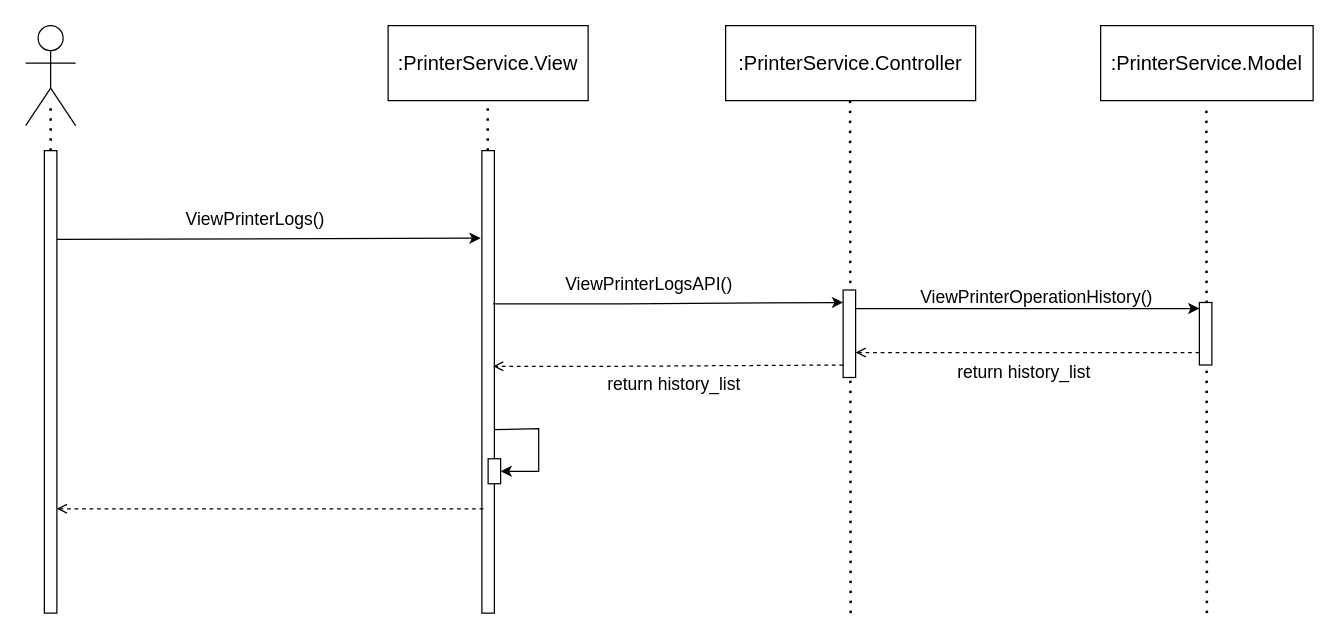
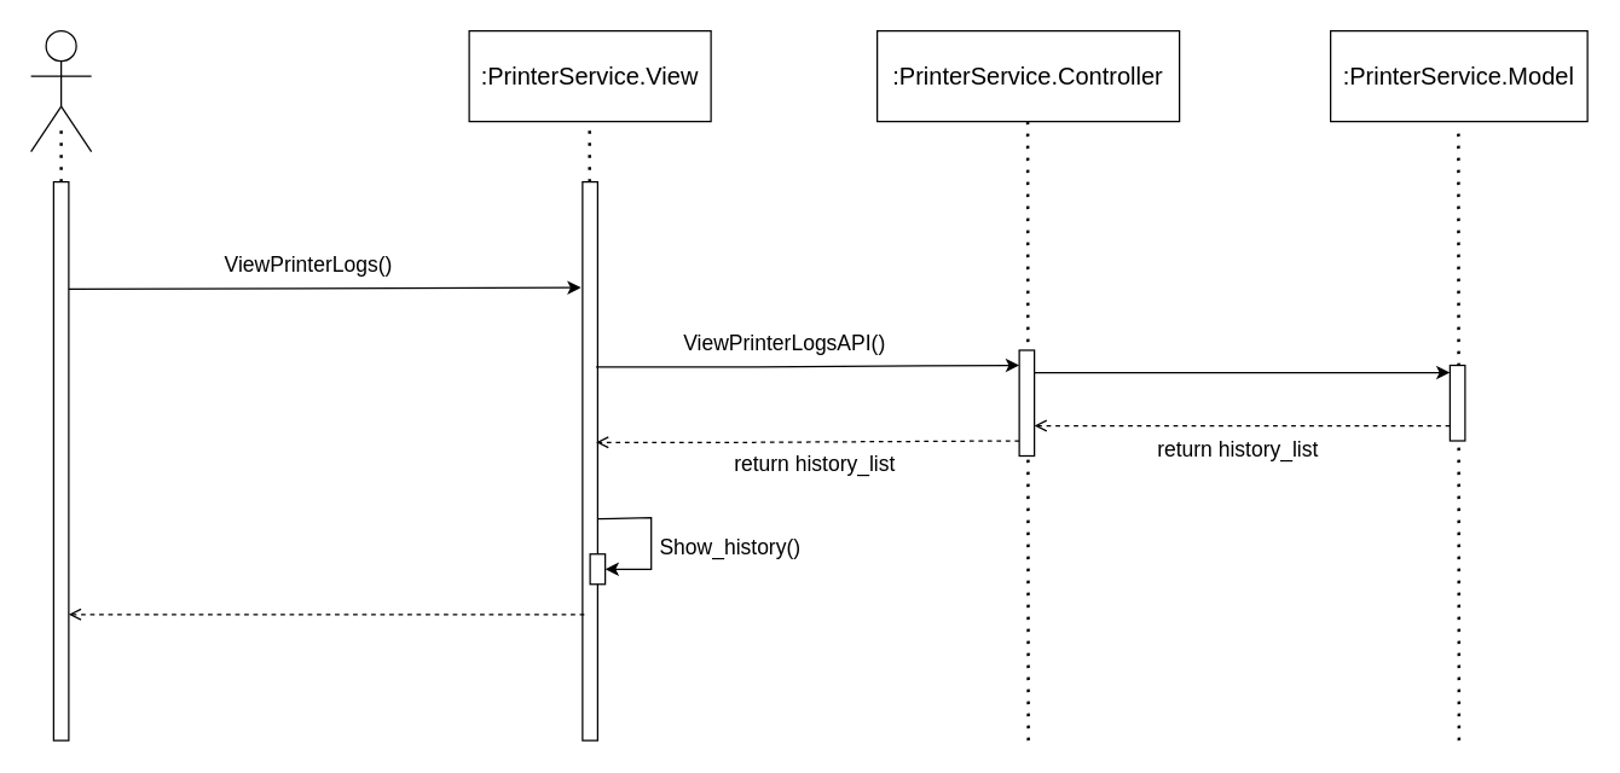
  <mxCell id="0" />
  <mxCell id="1" parent="0" />
  <mxCell id="2" value="" style="ellipse;whiteSpace=wrap;html=1;fillColor=#FFFFFF;" vertex="1" parent="1"><mxGeometry x="30" y="20" width="20" height="20" as="geometry" /></mxCell>
  <mxCell id="3" value="" style="endArrow=none;html=1;rounded=0;exitX=0.5;exitY=1;exitDx=0;exitDy=0;" edge="1" parent="1" source="2"><mxGeometry width="50" height="50" relative="1" as="geometry"><mxPoint x="200" y="80" as="sourcePoint" /><mxPoint x="40" y="70" as="targetPoint" /><Array as="points"><mxPoint x="40" y="70" /></Array></mxGeometry></mxCell>
  <mxCell id="4" value="" style="endArrow=none;html=1;rounded=0;" edge="1" parent="1"><mxGeometry width="50" height="50" relative="1" as="geometry"><mxPoint x="20" y="100" as="sourcePoint" /><mxPoint x="40" y="70" as="targetPoint" /></mxGeometry></mxCell>
  <mxCell id="5" value="" style="endArrow=none;html=1;rounded=0;" edge="1" parent="1"><mxGeometry width="50" height="50" relative="1" as="geometry"><mxPoint x="40" y="70" as="sourcePoint" /><mxPoint x="60" y="100" as="targetPoint" /></mxGeometry></mxCell>
  <mxCell id="6" value="" style="endArrow=none;html=1;rounded=0;" edge="1" parent="1"><mxGeometry width="50" height="50" relative="1" as="geometry"><mxPoint x="20" y="50" as="sourcePoint" /><mxPoint x="60" y="50" as="targetPoint" /></mxGeometry></mxCell>
  <mxCell id="7" value="&lt;font style=&quot;font-size: 16px;&quot;&gt;:PrinterService.View&lt;/font&gt;" style="rounded=0;whiteSpace=wrap;html=1;fillColor=default;" vertex="1" parent="1"><mxGeometry x="310" y="20" width="160" height="60" as="geometry" /></mxCell>
  <mxCell id="8" value="&lt;font style=&quot;font-size: 16px;&quot;&gt;:PrinterService.Controller&lt;/font&gt;" style="rounded=0;whiteSpace=wrap;html=1;fillColor=default;" vertex="1" parent="1"><mxGeometry x="580" y="20" width="200" height="60" as="geometry" /></mxCell>
  <mxCell id="9" value="&lt;font style=&quot;font-size: 16px;&quot;&gt;:PrinterService.Model&lt;/font&gt;" style="rounded=0;whiteSpace=wrap;html=1;fillColor=default;" vertex="1" parent="1"><mxGeometry x="880" y="20" width="170" height="60" as="geometry" /></mxCell>
  <mxCell id="10" value="" style="rounded=0;whiteSpace=wrap;html=1;fillColor=#FFFFFF;" vertex="1" parent="1"><mxGeometry x="35" y="120" width="10" height="370" as="geometry" /></mxCell>
  <mxCell id="11" value="" style="endArrow=none;dashed=1;html=1;dashPattern=1 3;strokeWidth=2;rounded=0;exitX=0.5;exitY=0;exitDx=0;exitDy=0;" edge="1" parent="1" source="10"><mxGeometry width="50" height="50" relative="1" as="geometry"><mxPoint x="140" y="230" as="sourcePoint" /><mxPoint x="40" y="80" as="targetPoint" /></mxGeometry></mxCell>
  <mxCell id="12" value="" style="endArrow=none;dashed=1;html=1;dashPattern=1 3;strokeWidth=2;rounded=0;exitX=0.5;exitY=0;exitDx=0;exitDy=0;" edge="1" parent="1"><mxGeometry width="50" height="50" relative="1" as="geometry"><mxPoint x="389.67" y="120" as="sourcePoint" /><mxPoint x="389.67" y="80" as="targetPoint" /></mxGeometry></mxCell>
  <mxCell id="13" value="" style="rounded=0;whiteSpace=wrap;html=1;fillColor=#FFFFFF;" vertex="1" parent="1"><mxGeometry x="385" y="120" width="10" height="370" as="geometry" /></mxCell>
  <mxCell id="14" value="" style="endArrow=none;dashed=1;html=1;dashPattern=1 3;strokeWidth=2;rounded=0;" edge="1" parent="1"><mxGeometry width="50" height="50" relative="1" as="geometry"><mxPoint x="680" y="490" as="sourcePoint" /><mxPoint x="679.58" y="80" as="targetPoint" /></mxGeometry></mxCell>
  <mxCell id="15" value="" style="endArrow=none;dashed=1;html=1;dashPattern=1 3;strokeWidth=2;rounded=0;" edge="1" parent="1"><mxGeometry width="50" height="50" relative="1" as="geometry"><mxPoint x="965" y="490" as="sourcePoint" /><mxPoint x="964.6" y="83" as="targetPoint" /></mxGeometry></mxCell>
  <mxCell id="16" value="" style="endArrow=classic;html=1;rounded=0;exitX=1.024;exitY=0.012;exitDx=0;exitDy=0;exitPerimeter=0;entryX=-0.069;entryY=0.011;entryDx=0;entryDy=0;entryPerimeter=0;" edge="1" parent="1"><mxGeometry width="50" height="50" relative="1" as="geometry"><mxPoint x="45" y="191" as="sourcePoint" /><mxPoint x="384" y="190" as="targetPoint" /></mxGeometry></mxCell>
  <mxCell id="17" value="ViewPrinterLogs()" style="text;html=1;align=center;verticalAlign=middle;whiteSpace=wrap;rounded=0;fontSize=14;" vertex="1" parent="1"><mxGeometry x="109" y="160" width="190" height="30" as="geometry" /></mxCell>
  <mxCell id="18" style="edgeStyle=orthogonalEdgeStyle;rounded=0;orthogonalLoop=1;jettySize=auto;html=1;exitX=0.5;exitY=1;exitDx=0;exitDy=0;" edge="1" parent="1" source="17" target="17"><mxGeometry relative="1" as="geometry" /></mxCell>
  <mxCell id="19" value="ViewPrinterLogsAPI()" style="text;html=1;align=center;verticalAlign=middle;whiteSpace=wrap;rounded=0;fontSize=14;" vertex="1" parent="1"><mxGeometry x="419" y="211.5" width="200.24" height="30" as="geometry" /></mxCell>
- <mxCell id="20" value="ViewPrinterOperationHistory()" style="text;html=1;align=center;verticalAlign=middle;whiteSpace=wrap;rounded=0;fontSize=14;" vertex="1" parent="1"><mxGeometry x="729" y="221.5" width="200.24" height="30" as="geometry" /></mxCell>
  <mxCell id="21" value="" style="endArrow=open;html=1;rounded=0;exitX=0.955;exitY=0.208;exitDx=0;exitDy=0;exitPerimeter=0;entryX=0.027;entryY=0.096;entryDx=0;entryDy=0;entryPerimeter=0;endFill=0;dashed=1;" edge="1" parent="1"><mxGeometry width="50" height="50" relative="1" as="geometry"><mxPoint x="959" y="281.5" as="sourcePoint" /><mxPoint x="684" y="281.5" as="targetPoint" /><Array as="points"><mxPoint x="789" y="281.5" /></Array></mxGeometry></mxCell>
  <mxCell id="22" value="" style="endArrow=open;html=1;rounded=0;exitX=0.99;exitY=0.271;exitDx=0;exitDy=0;exitPerimeter=0;entryX=-0.009;entryY=0.069;entryDx=0;entryDy=0;entryPerimeter=0;dashed=1;endFill=0;" edge="1" parent="1"><mxGeometry width="50" height="50" relative="1" as="geometry"><mxPoint x="674" y="291.5" as="sourcePoint" /><mxPoint x="394" y="292.5" as="targetPoint" /><Array as="points"><mxPoint x="499" y="292.5" /></Array></mxGeometry></mxCell>
  <mxCell id="23" value="return history_list" style="text;html=1;align=center;verticalAlign=middle;whiteSpace=wrap;rounded=0;fontSize=14;" vertex="1" parent="1"><mxGeometry x="719" y="281.5" width="200.24" height="30" as="geometry" /></mxCell>
  <mxCell id="24" value="" style="endArrow=classic;html=1;rounded=0;exitX=0.99;exitY=0.271;exitDx=0;exitDy=0;exitPerimeter=0;entryX=-0.009;entryY=0.069;entryDx=0;entryDy=0;entryPerimeter=0;endFill=1;" edge="1" parent="1"><mxGeometry width="50" height="50" relative="1" as="geometry"><mxPoint x="394" y="242.5" as="sourcePoint" /><mxPoint x="674" y="241.5" as="targetPoint" /><Array as="points"><mxPoint x="499" y="242.5" /></Array></mxGeometry></mxCell>
  <mxCell id="25" value="return history_list" style="text;html=1;align=center;verticalAlign=middle;whiteSpace=wrap;rounded=0;fontSize=14;" vertex="1" parent="1"><mxGeometry x="438.76" y="291.5" width="200.24" height="30" as="geometry" /></mxCell>
  <mxCell id="26" value="" style="endArrow=classic;html=1;rounded=0;exitX=0.955;exitY=0.208;exitDx=0;exitDy=0;exitPerimeter=0;entryX=0.027;entryY=0.096;entryDx=0;entryDy=0;entryPerimeter=0;endFill=1;" edge="1" parent="1"><mxGeometry width="50" height="50" relative="1" as="geometry"><mxPoint x="684" y="246.34" as="sourcePoint" /><mxPoint x="959" y="246.34" as="targetPoint" /><Array as="points"><mxPoint x="789" y="246.34" /></Array></mxGeometry></mxCell>
  <mxCell id="27" value="" style="rounded=0;whiteSpace=wrap;html=1;" vertex="1" parent="1"><mxGeometry x="674" y="231.5" width="10" height="70" as="geometry" /></mxCell>
  <mxCell id="28" value="" style="rounded=0;whiteSpace=wrap;html=1;" vertex="1" parent="1"><mxGeometry x="959" y="241.5" width="10" height="50" as="geometry" /></mxCell>
  <mxCell id="29" value="" style="endArrow=classic;html=1;rounded=0;endFill=1;exitX=0.955;exitY=0.688;exitDx=0;exitDy=0;exitPerimeter=0;" edge="1" parent="1" target="30"><mxGeometry width="50" height="50" relative="1" as="geometry"><mxPoint x="395" y="343.22" as="sourcePoint" /><mxPoint x="400.45" y="376.5" as="targetPoint" /><Array as="points"><mxPoint x="430.45" y="342.5" /><mxPoint x="430.45" y="376.5" /></Array></mxGeometry></mxCell>
  <mxCell id="30" value="" style="rounded=0;whiteSpace=wrap;html=1;fillColor=#FFFFFF;" vertex="1" parent="1"><mxGeometry x="390" y="366.5" width="10" height="20" as="geometry" /></mxCell>
+ <mxCell id="31" value="Show_history()" style="text;html=1;align=center;verticalAlign=middle;whiteSpace=wrap;rounded=0;fontSize=14;" vertex="1" parent="1"><mxGeometry x="438" y="346.5" width="90" height="30" as="geometry" /></mxCell>
  <mxCell id="32" value="" style="endArrow=open;dashed=1;html=1;strokeWidth=1;rounded=0;endFill=0;entryX=0.86;entryY=0.039;entryDx=0;entryDy=0;entryPerimeter=0;exitX=-0.025;exitY=0.039;exitDx=0;exitDy=0;exitPerimeter=0;" edge="1" parent="1"><mxGeometry width="50" height="50" relative="1" as="geometry"><mxPoint x="386.15" y="406.5" as="sourcePoint" /><mxPoint x="45" y="406.5" as="targetPoint" /></mxGeometry></mxCell>
